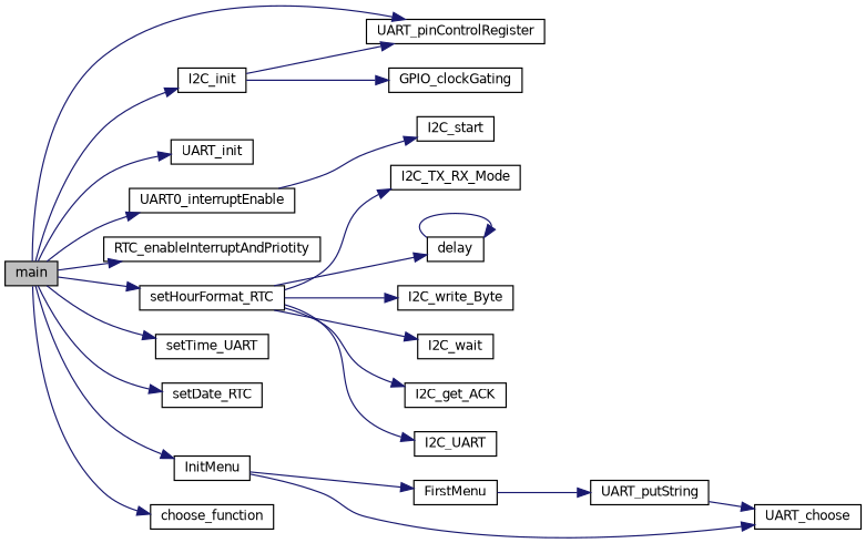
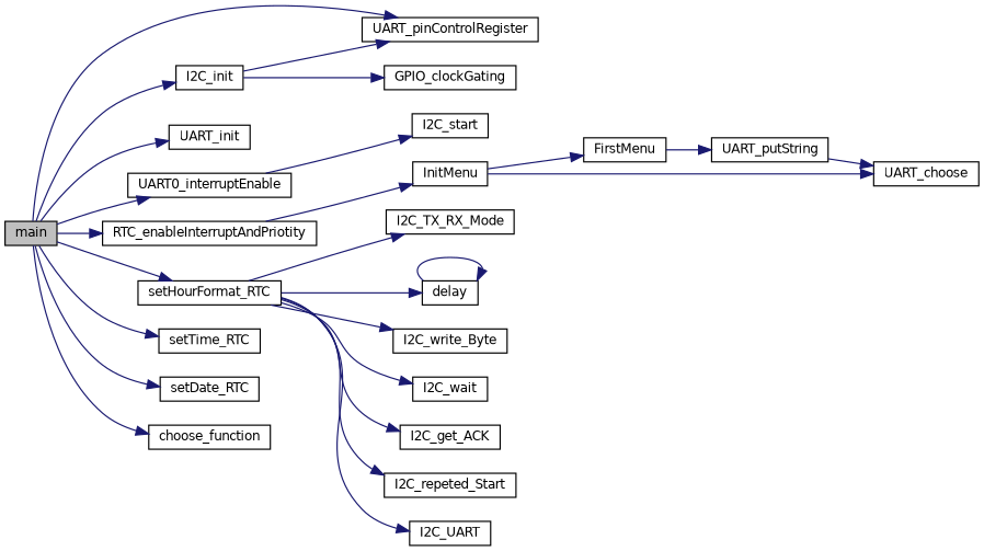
  digraph {
    rankdir=LR
    node [color=black fillcolor=white fontname=Helvetica fontsize=10 shape=record style=filled]
    edge [color=midnightblue fontname=Helvetica fontsize=10 labelfontname=Helvetica labelfontsize=10 style=solid]
    n1 [fillcolor=grey75 fontcolor=black height=0.2 label=main width=0.4]
    n2 [height=0.2 label=I2C_init width=0.4]
    n3 [height=0.2 label=UART_pinControlRegister width=0.4]
    n4 [height=0.2 label=UART_init width=0.4]
    n5 [height=0.2 label=UART0_interruptEnable width=0.4]
    n6 [height=0.2 label=RTC_enableInterruptAndPriotity width=0.4]
    n7 [height=0.2 label=setHourFormat_RTC width=0.4]
-   n8 [height=0.2 label=setTime_UART width=0.4]
+   n8 [height=0.2 label=setTime_RTC width=0.4]
    n9 [height=0.2 label=setDate_RTC width=0.4]
    n10 [height=0.2 label=InitMenu width=0.4]
    n11 [height=0.2 label=choose_function width=0.4]
    n12 [height=0.2 label=GPIO_clockGating width=0.4]
    n13 [height=0.2 label=I2C_start width=0.4]
    n14 [height=0.2 label=FirstMenu width=0.4]
    n15 [height=0.2 label=UART_putString width=0.4]
    n16 [height=0.2 label=I2C_TX_RX_Mode width=0.4]
    n17 [height=0.2 label=delay width=0.4]
    n18 [height=0.2 label=I2C_write_Byte width=0.4]
    n19 [height=0.2 label=I2C_wait width=0.4]
    n20 [height=0.2 label=I2C_get_ACK width=0.4]
+   n21 [height=0.2 label=I2C_repeted_Start width=0.4]
    n22 [height=0.2 label=I2C_UART width=0.4]
    n23 [height=0.2 label=UART_choose width=0.4]
    n1 -> n2
    n1 -> n3
    n1 -> n4
    n1 -> n5
    n1 -> n6
    n1 -> n7
    n1 -> n8
    n1 -> n9
-   n1 -> n10
+   n6 -> n10
    n1 -> n11
    n2 -> n3
    n2 -> n12
    n5 -> n13
    n7 -> n16
    n7 -> n17
    n7 -> n18
    n7 -> n19
    n7 -> n20
+   n7 -> n21
    n7 -> n22
    n10 -> n14
    n10 -> n23
    n14 -> n15
    n15 -> n23
    n17 -> n17
  }
